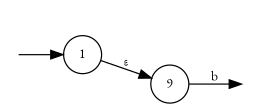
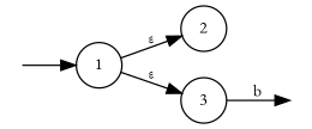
  digraph {
    fontname="EB Garamond"
    fontsize=11
    rankdir=LR
    node [fontname="EB Garamond" fontsize=11 shape=circle]
    edge [fontname="EB Garamond" fontsize=11]
    0 [height=0.15 shape=point style=invis width=0.15]
    1 [height=0.15 width=0.15]
-   3 [height=0.15 width=0.15 label=9]
+   2 [height=0.15 width=0.15]
+   3 [height=0.15 width=0.15]
    4 [height=0.15 shape=point style=invis width=0.15]
    0 -> 1 [minlen=1]
+   1 -> 2 [label="&#949;"]
    1 -> 3 [label="&#949;"]
    3 -> 4 [label=b]
  }
